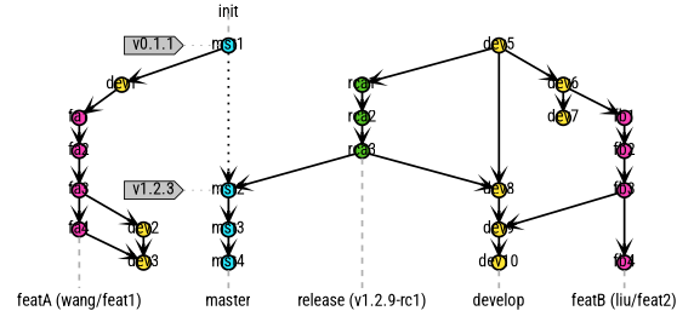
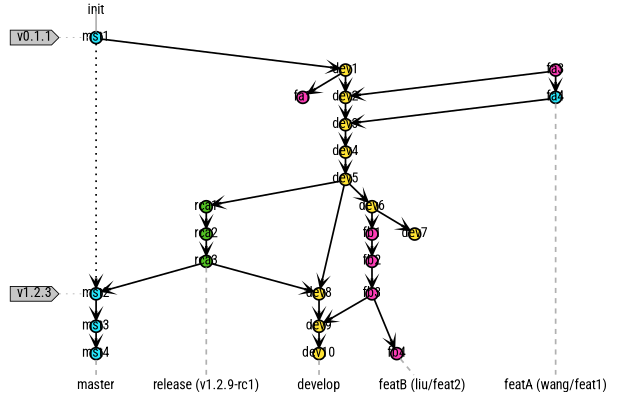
  strict digraph {
    fontname="Roboto Condensed"
    forcelabels=false
    nodesep=0.5
    rankdir=TB
    ranksep=0.25
    splines=line
    node [color=black fillcolor="#FFE333" fixedsize=true font="Source Code Pro" fontcolor=black fontname="Roboto Condensed" fontsize="16pt" group=develop margin="0.11,0.055" penwidth=2 shape=circle style=filled]
    edge [arrowhead=vee color=black fontname="Roboto Condensed" penwidth=2]
    n1 [fillcolor=none fixedsize=false group=master height=0 label=master margin=0.05 penwidth=0 shape=none width=0]
    n2 [fillcolor=none fixedsize=false group=release height=0 label="release (v1.2.9-rc1)" margin=0.05 penwidth=0 shape=none width=0]
    n3 [fillcolor=none fixedsize=false height=0 label=develop margin=0.05 penwidth=0 shape=none width=0]
    n4 [fillcolor=none fixedsize=false group=featA height=0 label="featA (wang/feat1)" margin=0.05 penwidth=0 shape=none width=0]
    n5 [fillcolor=none fixedsize=false group=featB height=0 label="featB (liu/feat2)" margin=0.05 penwidth=0 shape=none width=0]
    init [fillcolor="#27E4F9" group=master height=0 penwidth=0 width=0]
    mst1 [fillcolor="#27E4F9" group=master height=0.2 width=0.2]
    mst2 [fillcolor="#27E4F9" group=master height=0.2 width=0.2]
    mst3 [fillcolor="#27E4F9" group=master height=0.2 width=0.2]
    mst4 [fillcolor="#27E4F9" group=master height=0.2 width=0.2]
    rca1 [fillcolor="#52C322" group=release height=0.2 width=0.2]
    rca2 [fillcolor="#52C322" group=release height=0.2 width=0.2]
    rca3 [fillcolor="#52C322" group=release height=0.2 width=0.2]
    dev1 [height=0.2 width=0.2]
    dev2 [height=0.2 width=0.2]
    dev3 [height=0.2 width=0.2]
+   dev4 [height=0.2 width=0.2]
    dev5 [height=0.2 width=0.2]
    dev6 [height=0.2 width=0.2]
    dev7 [height=0.2 width=0.2]
    dev8 [height=0.2 width=0.2]
    dev9 [height=0.2 width=0.2]
    dev10 [height=0.2 width=0.2]
    fa1 [fillcolor="#FB3DB5" group=featA height=0.2 width=0.2]
-   fa2 [fillcolor="#FB3DB5" group=featA height=0.2 width=0.2]
    fa3 [fillcolor="#FB3DB5" group=featA height=0.2 width=0.2]
-   fa4 [fillcolor="#FB3DB5" group=featA height=0.2 width=0.2]
+   fa4 [fillcolor="#27E4F9" group=featA height=0.2 width=0.2]
    fb1 [fillcolor="#FB3DB5" group=featB height=0.2 width=0.2]
    fb2 [fillcolor="#FB3DB5" group=featB height=0.2 width=0.2]
    fb3 [fillcolor="#FB3DB5" group=featB height=0.2 width=0.2]
    fb4 [fillcolor="#FB3DB5" group=featB height=0.2 width=0.2]
    n32 [fillcolor="#C6C6C6" fixedsize=false height=0 label="v0.1.1" penwidth=1 shape=cds width=0 group=""]
    n33 [fillcolor="#C6C6C6" fixedsize=false height=0 label="v1.2.3" penwidth=1 shape=cds width=0 group=""]
    subgraph sub_1 {
      rank=sink
      n1
    }
    subgraph sub_2 {
      rank=sink
      n2
    }
    subgraph sub_3 {
      rank=sink
      n3
    }
    subgraph sub_4 {
      rank=sink
      n4
    }
    subgraph sub_5 {
      rank=sink
      n5
    }
    subgraph sub_6 {
      n1
      mst1
      mst2
      mst3
      mst4
      subgraph sub_7 {
        rank=source
        init
      }
    }
    subgraph sub_8 {
      n2
      rca1
      rca2
      rca3
    }
    subgraph sub_9 {
      n3
      dev1
      dev2
      dev3
+     dev4
      dev5
      dev6
      dev7
      dev8
      dev9
      dev10
    }
    subgraph sub_10 {
      n4
      fa1
-     fa2
      fa3
      fa4
    }
    subgraph sub_11 {
      n5
      fb1
      fb2
      fb3
      fb4
    }
    subgraph sub_12 {
      rank=same
      mst1
      n32
    }
    subgraph sub_13 {
      rank=same
      mst2
      n33
    }
-   init -> mst1 [arrowhead=none color="#b0b0b0" style=dashed]
+   init -> mst1 [arrowhead=none color="#b0b0b0" style=solid]
    mst1 -> mst2 [style=dotted]
    mst1 -> dev1
    mst2 -> mst3
    mst3 -> mst4
    mst4 -> n1 [arrowhead=none color="#b0b0b0" style=dashed]
    rca1 -> rca2
    rca2 -> rca3
    rca3 -> n2 [arrowhead=none color="#b0b0b0" style=dashed]
    rca3 -> mst2
    rca3 -> dev8
+   dev1 -> dev2
    dev1 -> fa1
    dev2 -> dev3
+   dev3 -> dev4
+   dev4 -> dev5
    dev5 -> rca1
    dev5 -> dev6
    dev5 -> dev8
    dev6 -> dev7
    dev6 -> fb1
    dev8 -> dev9
    dev9 -> dev10
    dev10 -> n3 [arrowhead=none color="#b0b0b0" style=dashed]
-   fa1 -> fa2
-   fa2 -> fa3
    fa3 -> dev2
    fa3 -> fa4
    fa4 -> n4 [arrowhead=none color="#b0b0b0" style=dashed]
    fa4 -> dev3
    fb1 -> fb2
    fb2 -> fb3
    fb3 -> dev9
    fb3 -> fb4
    fb4 -> n5 [arrowhead=none color="#b0b0b0" style=dashed]
    n32 -> mst1 [arrowhead=none color="#b0b0b0" penwidth=1 style=dotted]
    n33 -> mst2 [arrowhead=none color="#b0b0b0" penwidth=1 style=dotted]
  }
